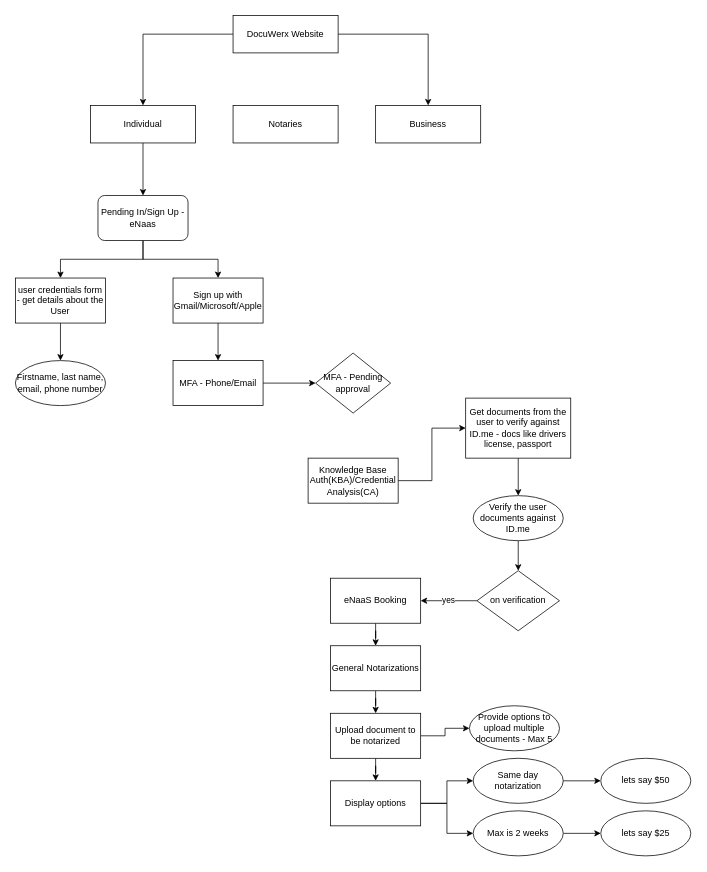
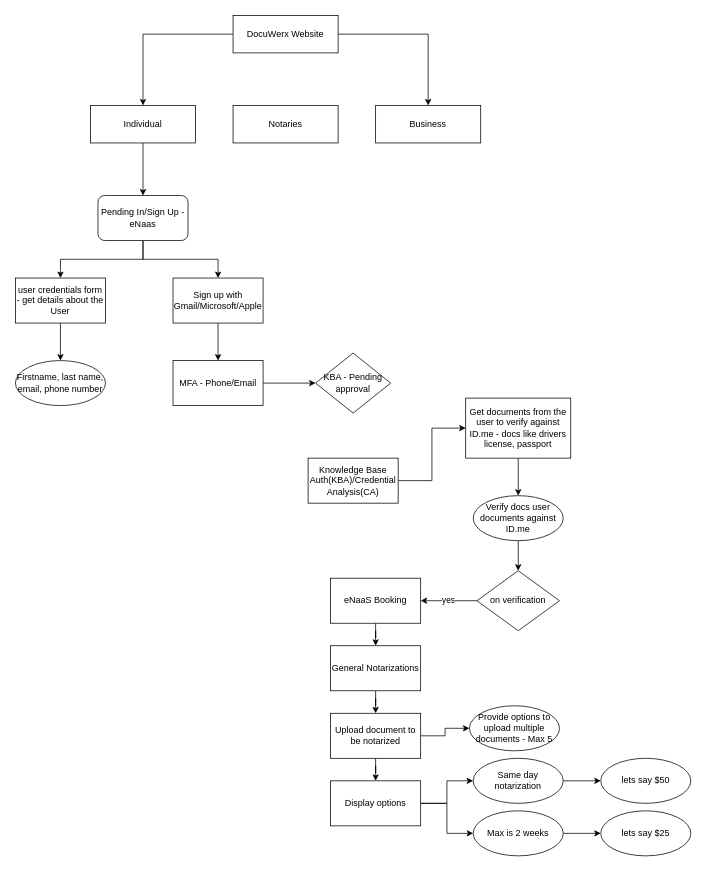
  <mxCell id="0" />
  <mxCell id="1" parent="0" />
  <mxCell id="2" style="edgeStyle=orthogonalEdgeStyle;rounded=0;orthogonalLoop=1;jettySize=auto;html=1;entryX=0.5;entryY=0;entryDx=0;entryDy=0;" edge="1" parent="1" source="4" target="6"><mxGeometry relative="1" as="geometry" /></mxCell>
  <mxCell id="3" style="edgeStyle=orthogonalEdgeStyle;rounded=0;orthogonalLoop=1;jettySize=auto;html=1;" edge="1" parent="1" source="4" target="8"><mxGeometry relative="1" as="geometry" /></mxCell>
  <mxCell id="4" value="DocuWerx Website" style="rounded=0;whiteSpace=wrap;html=1;" vertex="1" parent="1"><mxGeometry x="310" y="20" width="140" height="50" as="geometry" /></mxCell>
  <mxCell id="5" style="edgeStyle=orthogonalEdgeStyle;rounded=0;orthogonalLoop=1;jettySize=auto;html=1;entryX=0.5;entryY=0;entryDx=0;entryDy=0;" edge="1" parent="1" source="6" target="11"><mxGeometry relative="1" as="geometry" /></mxCell>
  <mxCell id="6" value="Individual" style="rounded=0;whiteSpace=wrap;html=1;" vertex="1" parent="1"><mxGeometry x="120" y="140" width="140" height="50" as="geometry" /></mxCell>
  <mxCell id="7" value="Notaries" style="rounded=0;whiteSpace=wrap;html=1;" vertex="1" parent="1"><mxGeometry x="310" y="140" width="140" height="50" as="geometry" /></mxCell>
  <mxCell id="8" value="Business" style="rounded=0;whiteSpace=wrap;html=1;" vertex="1" parent="1"><mxGeometry x="500" y="140" width="140" height="50" as="geometry" /></mxCell>
  <mxCell id="9" style="edgeStyle=orthogonalEdgeStyle;rounded=0;orthogonalLoop=1;jettySize=auto;html=1;entryX=0.5;entryY=0;entryDx=0;entryDy=0;" edge="1" parent="1" source="11" target="13"><mxGeometry relative="1" as="geometry" /></mxCell>
  <mxCell id="10" style="edgeStyle=orthogonalEdgeStyle;rounded=0;orthogonalLoop=1;jettySize=auto;html=1;" edge="1" parent="1" source="11" target="16"><mxGeometry relative="1" as="geometry" /></mxCell>
  <mxCell id="11" value="Pending In/Sign Up - eNaas" style="rounded=1;whiteSpace=wrap;html=1;" vertex="1" parent="1"><mxGeometry x="130" y="260" width="120" height="60" as="geometry" /></mxCell>
  <mxCell id="12" value="" style="edgeStyle=orthogonalEdgeStyle;rounded=0;orthogonalLoop=1;jettySize=auto;html=1;" edge="1" parent="1" source="13" target="14"><mxGeometry relative="1" as="geometry" /></mxCell>
  <mxCell id="13" value="user credentials form - get details about the User" style="rounded=0;whiteSpace=wrap;html=1;" vertex="1" parent="1"><mxGeometry x="20" y="370" width="120" height="60" as="geometry" /></mxCell>
  <mxCell id="14" value="Firstname, last name, email, phone number" style="ellipse;whiteSpace=wrap;html=1;rounded=0;" vertex="1" parent="1"><mxGeometry x="20" y="480" width="120" height="60" as="geometry" /></mxCell>
  <mxCell id="15" style="edgeStyle=orthogonalEdgeStyle;rounded=0;orthogonalLoop=1;jettySize=auto;html=1;entryX=0.5;entryY=0;entryDx=0;entryDy=0;" edge="1" parent="1" source="16" target="18"><mxGeometry relative="1" as="geometry" /></mxCell>
  <mxCell id="16" value="Sign up with Gmail/Microsoft/Apple" style="rounded=0;whiteSpace=wrap;html=1;" vertex="1" parent="1"><mxGeometry x="230" y="370" width="120" height="60" as="geometry" /></mxCell>
  <mxCell id="17" value="" style="edgeStyle=orthogonalEdgeStyle;rounded=0;orthogonalLoop=1;jettySize=auto;html=1;" edge="1" parent="1" source="18" target="19"><mxGeometry relative="1" as="geometry" /></mxCell>
  <mxCell id="18" value="MFA - Phone/Email" style="whiteSpace=wrap;html=1;rounded=0;" vertex="1" parent="1"><mxGeometry x="230" y="480" width="120" height="60" as="geometry" /></mxCell>
- <mxCell id="19" value="MFA - Pending approval" style="rhombus;whiteSpace=wrap;html=1;rounded=0;" vertex="1" parent="1"><mxGeometry x="420" y="470" width="100" height="80" as="geometry" /></mxCell>
+ <mxCell id="19" value="KBA - Pending approval" style="rhombus;whiteSpace=wrap;html=1;rounded=0;" vertex="1" parent="1"><mxGeometry x="420" y="470" width="100" height="80" as="geometry" /></mxCell>
  <mxCell id="20" value="" style="edgeStyle=orthogonalEdgeStyle;rounded=0;orthogonalLoop=1;jettySize=auto;html=1;" edge="1" parent="1" source="21" target="23"><mxGeometry relative="1" as="geometry" /></mxCell>
  <mxCell id="21" value="Knowledge Base Auth(KBA)/Credential Analysis(CA)" style="whiteSpace=wrap;html=1;rounded=0;" vertex="1" parent="1"><mxGeometry x="410" y="610" width="120" height="60" as="geometry" /></mxCell>
  <mxCell id="22" value="" style="edgeStyle=orthogonalEdgeStyle;rounded=0;orthogonalLoop=1;jettySize=auto;html=1;" edge="1" parent="1" source="23" target="25"><mxGeometry relative="1" as="geometry" /></mxCell>
  <mxCell id="23" value="Get documents from the user to verify against ID.me - docs like drivers license, passport" style="whiteSpace=wrap;html=1;rounded=0;" vertex="1" parent="1"><mxGeometry x="620" y="530" width="140" height="80" as="geometry" /></mxCell>
  <mxCell id="24" value="" style="edgeStyle=orthogonalEdgeStyle;rounded=0;orthogonalLoop=1;jettySize=auto;html=1;" edge="1" parent="1" source="25" target="27"><mxGeometry relative="1" as="geometry" /></mxCell>
- <mxCell id="25" value="Verify the user documents against ID.me" style="ellipse;whiteSpace=wrap;html=1;rounded=0;" vertex="1" parent="1"><mxGeometry x="630" y="660" width="120" height="60" as="geometry" /></mxCell>
+ <mxCell id="25" value="Verify docs user documents against ID.me" style="ellipse;whiteSpace=wrap;html=1;rounded=0;" vertex="1" parent="1"><mxGeometry x="630" y="660" width="120" height="60" as="geometry" /></mxCell>
  <mxCell id="26" value="yes" style="edgeStyle=orthogonalEdgeStyle;rounded=0;orthogonalLoop=1;jettySize=auto;html=1;" edge="1" parent="1" source="27" target="29"><mxGeometry relative="1" as="geometry" /></mxCell>
  <mxCell id="27" value="on verification" style="rhombus;whiteSpace=wrap;html=1;rounded=0;" vertex="1" parent="1"><mxGeometry x="635" y="760" width="110" height="80" as="geometry" /></mxCell>
  <mxCell id="28" value="" style="edgeStyle=orthogonalEdgeStyle;rounded=0;orthogonalLoop=1;jettySize=auto;html=1;" edge="1" parent="1" source="29" target="31"><mxGeometry relative="1" as="geometry" /></mxCell>
  <mxCell id="29" value="eNaaS Booking" style="whiteSpace=wrap;html=1;rounded=0;" vertex="1" parent="1"><mxGeometry x="440" y="770" width="120" height="60" as="geometry" /></mxCell>
  <mxCell id="30" value="" style="edgeStyle=orthogonalEdgeStyle;rounded=0;orthogonalLoop=1;jettySize=auto;html=1;" edge="1" parent="1" source="31" target="34"><mxGeometry relative="1" as="geometry" /></mxCell>
  <mxCell id="31" value="General Notarizations" style="whiteSpace=wrap;html=1;rounded=0;" vertex="1" parent="1"><mxGeometry x="440" y="860" width="120" height="60" as="geometry" /></mxCell>
  <mxCell id="32" value="" style="edgeStyle=orthogonalEdgeStyle;rounded=0;orthogonalLoop=1;jettySize=auto;html=1;" edge="1" parent="1" source="34" target="37"><mxGeometry relative="1" as="geometry" /></mxCell>
  <mxCell id="33" value="" style="edgeStyle=orthogonalEdgeStyle;rounded=0;orthogonalLoop=1;jettySize=auto;html=1;" edge="1" parent="1" source="34" target="38"><mxGeometry relative="1" as="geometry" /></mxCell>
  <mxCell id="34" value="Upload document to be notarized" style="whiteSpace=wrap;html=1;rounded=0;" vertex="1" parent="1"><mxGeometry x="440" y="950" width="120" height="60" as="geometry" /></mxCell>
  <mxCell id="35" value="" style="edgeStyle=orthogonalEdgeStyle;rounded=0;orthogonalLoop=1;jettySize=auto;html=1;" edge="1" parent="1" source="37" target="40"><mxGeometry relative="1" as="geometry" /></mxCell>
  <mxCell id="36" style="edgeStyle=orthogonalEdgeStyle;rounded=0;orthogonalLoop=1;jettySize=auto;html=1;entryX=0;entryY=0.5;entryDx=0;entryDy=0;" edge="1" parent="1" source="37" target="42"><mxGeometry relative="1" as="geometry" /></mxCell>
  <mxCell id="37" value="Display options" style="whiteSpace=wrap;html=1;rounded=0;" vertex="1" parent="1"><mxGeometry x="440" y="1040" width="120" height="60" as="geometry" /></mxCell>
  <mxCell id="38" value="Provide options to upload multiple documents - Max 5" style="ellipse;whiteSpace=wrap;html=1;rounded=0;" vertex="1" parent="1"><mxGeometry x="625" y="940" width="120" height="60" as="geometry" /></mxCell>
  <mxCell id="39" value="" style="edgeStyle=orthogonalEdgeStyle;rounded=0;orthogonalLoop=1;jettySize=auto;html=1;" edge="1" parent="1" source="40" target="43"><mxGeometry relative="1" as="geometry" /></mxCell>
  <mxCell id="40" value="Same day notarization" style="ellipse;whiteSpace=wrap;html=1;rounded=0;" vertex="1" parent="1"><mxGeometry x="630" y="1010" width="120" height="60" as="geometry" /></mxCell>
  <mxCell id="41" style="edgeStyle=orthogonalEdgeStyle;rounded=0;orthogonalLoop=1;jettySize=auto;html=1;entryX=0;entryY=0.5;entryDx=0;entryDy=0;" edge="1" parent="1" source="42" target="44"><mxGeometry relative="1" as="geometry" /></mxCell>
  <mxCell id="42" value="Max is 2 weeks" style="ellipse;whiteSpace=wrap;html=1;rounded=0;" vertex="1" parent="1"><mxGeometry x="630" y="1080" width="120" height="60" as="geometry" /></mxCell>
  <mxCell id="43" value="lets say $50" style="ellipse;whiteSpace=wrap;html=1;rounded=0;" vertex="1" parent="1"><mxGeometry x="800" y="1010" width="120" height="60" as="geometry" /></mxCell>
  <mxCell id="44" value="lets say $25" style="ellipse;whiteSpace=wrap;html=1;rounded=0;" vertex="1" parent="1"><mxGeometry x="800" y="1080" width="120" height="60" as="geometry" /></mxCell>
